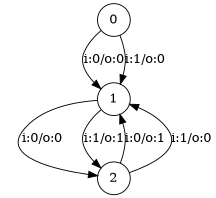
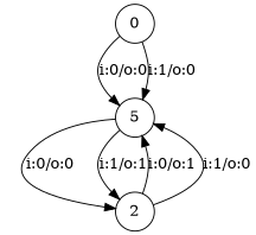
  digraph {
    node [shape=circle]
    0
-   1
+   1 [label=5]
    2
    0 -> 1 [label="i:0/o:0"]
    0 -> 1 [label="i:1/o:0"]
    1 -> 2 [label="i:0/o:0"]
    1 -> 2 [label="i:1/o:1"]
    2 -> 1 [label="i:0/o:1"]
    2 -> 1 [label="i:1/o:0"]
  }
